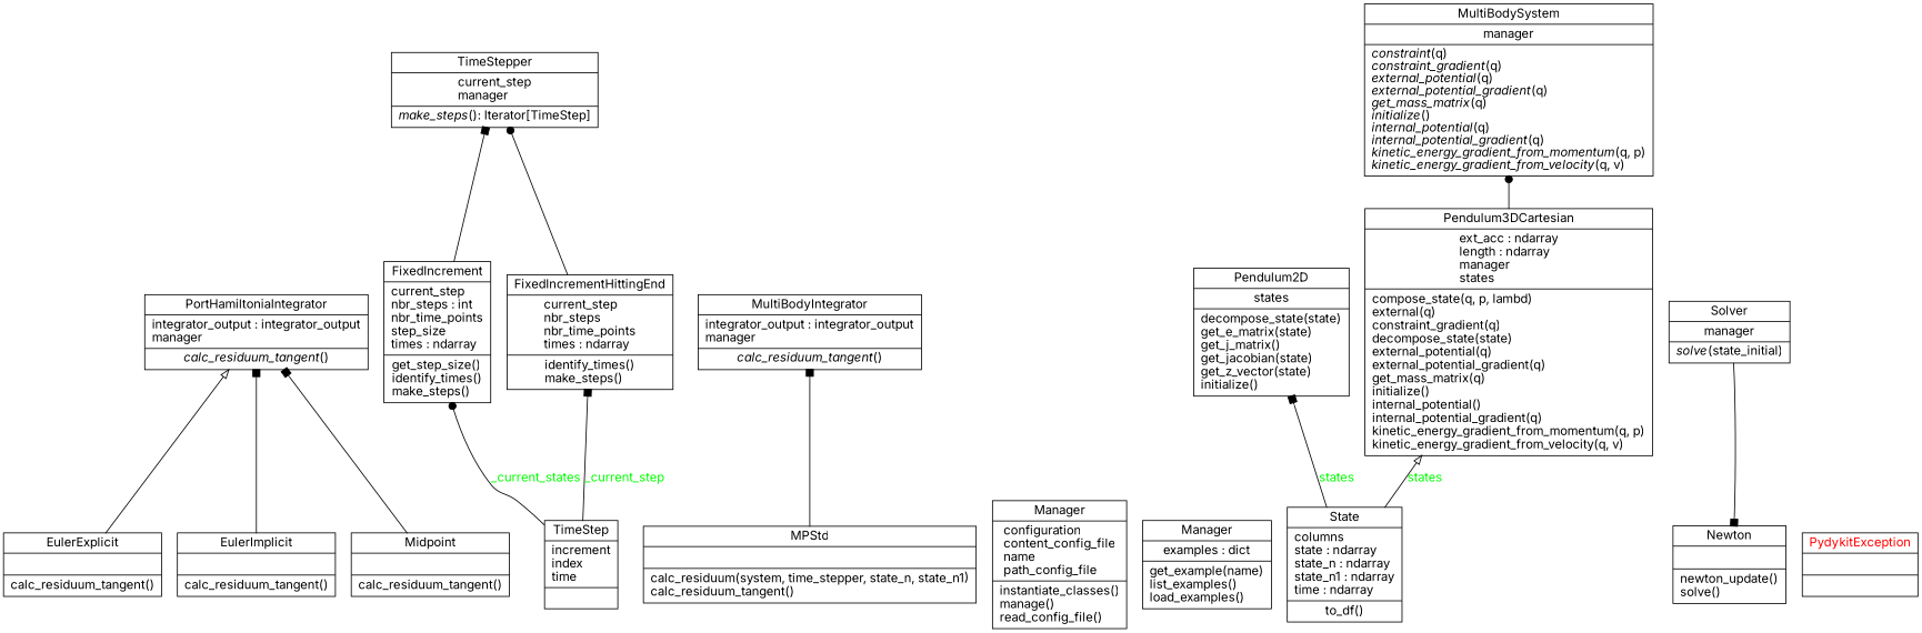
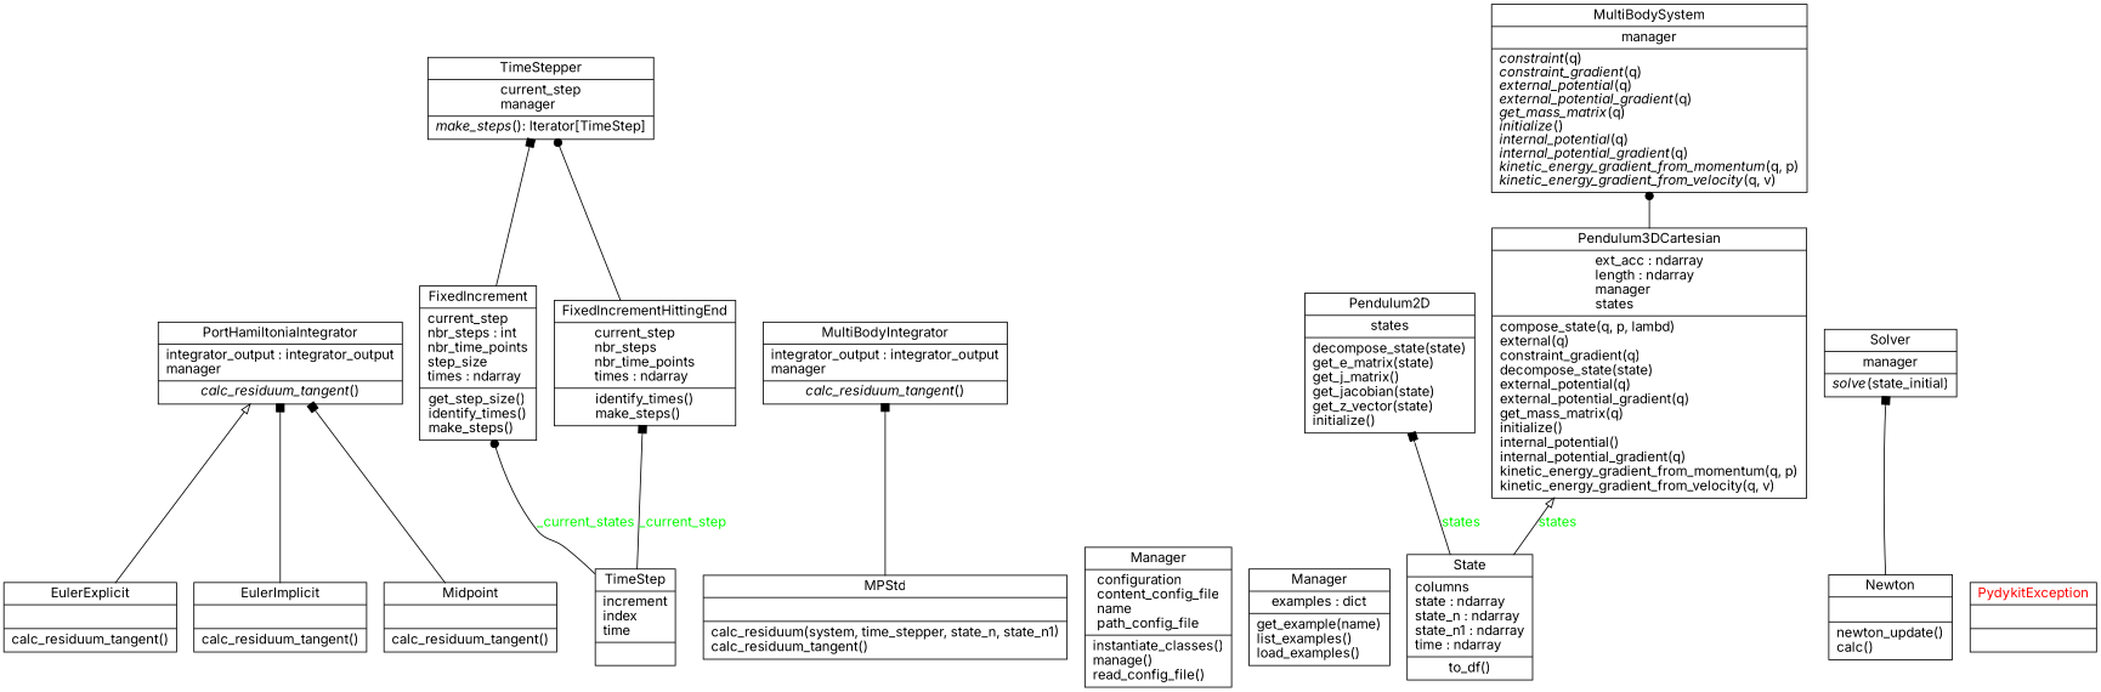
  digraph {
    fontname=Inter
    rankdir=BT
    node [color=black fontcolor=black fontname=Inter shape=record style=solid]
    edge [arrowhead=box arrowtail=none fontname=Inter]
    n1 [label=<{EulerExplicit|<br ALIGN="LEFT"/>|calc_residuum_tangent()<br ALIGN="LEFT"/>}>]
    n2 [label=<{PortHamiltoniaIntegrator|integrator_output : integrator_output<br ALIGN="LEFT"/>manager<br ALIGN="LEFT"/>|<I>calc_residuum_tangent</I>()<br ALIGN="LEFT"/>}>]
    n3 [label=<{EulerImplicit|<br ALIGN="LEFT"/>|calc_residuum_tangent()<br ALIGN="LEFT"/>}>]
    n4 [label=<{FixedIncrement|current_step<br ALIGN="LEFT"/>nbr_steps : int<br ALIGN="LEFT"/>nbr_time_points<br ALIGN="LEFT"/>step_size<br ALIGN="LEFT"/>times : ndarray<br ALIGN="LEFT"/>|get_step_size()<br ALIGN="LEFT"/>identify_times()<br ALIGN="LEFT"/>make_steps()<br ALIGN="LEFT"/>}>]
    n5 [label=<{TimeStepper|current_step<br ALIGN="LEFT"/>manager<br ALIGN="LEFT"/>|<I>make_steps</I>(): Iterator[TimeStep]<br ALIGN="LEFT"/>}>]
    n6 [label=<{FixedIncrementHittingEnd|current_step<br ALIGN="LEFT"/>nbr_steps<br ALIGN="LEFT"/>nbr_time_points<br ALIGN="LEFT"/>times : ndarray<br ALIGN="LEFT"/>|identify_times()<br ALIGN="LEFT"/>make_steps()<br ALIGN="LEFT"/>}>]
    n7 [label=<{MPStd|<br ALIGN="LEFT"/>|calc_residuum(system, time_stepper, state_n, state_n1)<br ALIGN="LEFT"/>calc_residuum_tangent()<br ALIGN="LEFT"/>}>]
    n8 [label=<{MultiBodyIntegrator|integrator_output : integrator_output<br ALIGN="LEFT"/>manager<br ALIGN="LEFT"/>|<I>calc_residuum_tangent</I>()<br ALIGN="LEFT"/>}>]
    n9 [label=<{Manager|configuration<br ALIGN="LEFT"/>content_config_file<br ALIGN="LEFT"/>name<br ALIGN="LEFT"/>path_config_file<br ALIGN="LEFT"/>|instantiate_classes()<br ALIGN="LEFT"/>manage()<br ALIGN="LEFT"/>read_config_file()<br ALIGN="LEFT"/>}>]
    n10 [label=<{Manager|examples : dict<br ALIGN="LEFT"/>|get_example(name)<br ALIGN="LEFT"/>list_examples()<br ALIGN="LEFT"/>load_examples()<br ALIGN="LEFT"/>}>]
    n11 [label=<{Midpoint|<br ALIGN="LEFT"/>|calc_residuum_tangent()<br ALIGN="LEFT"/>}>]
    n12 [label=<{MultiBodySystem|manager<br ALIGN="LEFT"/>|<I>constraint</I>(q)<br ALIGN="LEFT"/><I>constraint_gradient</I>(q)<br ALIGN="LEFT"/><I>external_potential</I>(q)<br ALIGN="LEFT"/><I>external_potential_gradient</I>(q)<br ALIGN="LEFT"/><I>get_mass_matrix</I>(q)<br ALIGN="LEFT"/><I>initialize</I>()<br ALIGN="LEFT"/><I>internal_potential</I>(q)<br ALIGN="LEFT"/><I>internal_potential_gradient</I>(q)<br ALIGN="LEFT"/><I>kinetic_energy_gradient_from_momentum</I>(q, p)<br ALIGN="LEFT"/><I>kinetic_energy_gradient_from_velocity</I>(q, v)<br ALIGN="LEFT"/>}>]
-   n13 [label=<{Newton|<br ALIGN="LEFT"/>|newton_update()<br ALIGN="LEFT"/>solve()<br ALIGN="LEFT"/>}>]
+   n13 [label=<{Newton|<br ALIGN="LEFT"/>|newton_update()<br ALIGN="LEFT"/>calc()<br ALIGN="LEFT"/>}>]
    n14 [label=<{Solver|manager<br ALIGN="LEFT"/>|<I>solve</I>(state_initial)<br ALIGN="LEFT"/>}>]
    n15 [label=<{Pendulum2D|states<br ALIGN="LEFT"/>|decompose_state(state)<br ALIGN="LEFT"/>get_e_matrix(state)<br ALIGN="LEFT"/>get_j_matrix()<br ALIGN="LEFT"/>get_jacobian(state)<br ALIGN="LEFT"/>get_z_vector(state)<br ALIGN="LEFT"/>initialize()<br ALIGN="LEFT"/>}>]
    n16 [label=<{Pendulum3DCartesian|ext_acc : ndarray<br ALIGN="LEFT"/>length : ndarray<br ALIGN="LEFT"/>manager<br ALIGN="LEFT"/>states<br ALIGN="LEFT"/>|compose_state(q, p, lambd)<br ALIGN="LEFT"/>external(q)<br ALIGN="LEFT"/>constraint_gradient(q)<br ALIGN="LEFT"/>decompose_state(state)<br ALIGN="LEFT"/>external_potential(q)<br ALIGN="LEFT"/>external_potential_gradient(q)<br ALIGN="LEFT"/>get_mass_matrix(q)<br ALIGN="LEFT"/>initialize()<br ALIGN="LEFT"/>internal_potential()<br ALIGN="LEFT"/>internal_potential_gradient(q)<br ALIGN="LEFT"/>kinetic_energy_gradient_from_momentum(q, p)<br ALIGN="LEFT"/>kinetic_energy_gradient_from_velocity(q, v)<br ALIGN="LEFT"/>}>]
    n17 [fontcolor=red label=<{PydykitException|<br ALIGN="LEFT"/>|}>]
    n18 [label=<{State|columns<br ALIGN="LEFT"/>state : ndarray<br ALIGN="LEFT"/>state_n : ndarray<br ALIGN="LEFT"/>state_n1 : ndarray<br ALIGN="LEFT"/>time : ndarray<br ALIGN="LEFT"/>|to_df()<br ALIGN="LEFT"/>}>]
    n19 [label=<{TimeStep|increment<br ALIGN="LEFT"/>index<br ALIGN="LEFT"/>time<br ALIGN="LEFT"/>|}>]
    n1 -> n2 [arrowhead=onormal]
    n3 -> n2
    n4 -> n5
    n6 -> n5 [arrowhead=dot]
    n7 -> n8
    n11 -> n2
-   n14 -> n13
+   n13 -> n14
    n16 -> n12 [arrowhead=dot]
    n18 -> n15 [fontcolor=green label=states style=solid]
    n18 -> n16 [arrowhead=onormal fontcolor=green label=states style=solid]
    n19 -> n4 [arrowhead=dot fontcolor=green label=_current_states style=solid]
    n19 -> n6 [fontcolor=green label=_current_step style=solid]
  }
